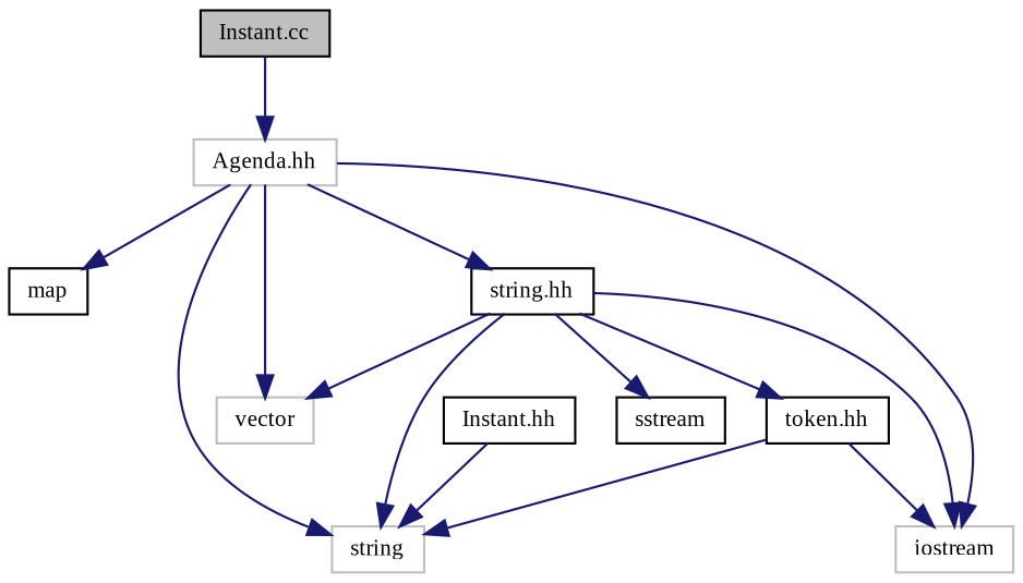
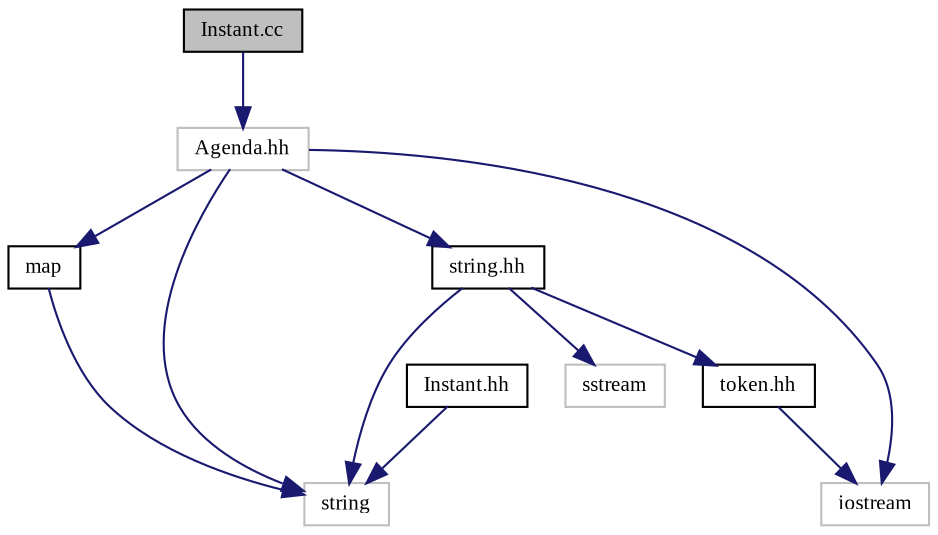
  digraph {
    fontname="Liberation Serif"
    node [color=black fillcolor=white fontname="Liberation Serif" fontsize=10 shape=record style=filled]
    edge [color=midnightblue fontname="Liberation Serif" fontsize=10 labelfontname=FreeSans labelfontsize=10 style=solid]
    n1 [fillcolor=grey75 fontcolor=black height=0.2 label="Instant.cc" width=0.4]
    n2 [color=grey75 height=0.2 label="Agenda.hh" width=0.4]
    n3 [color=grey75 height=0.2 label=iostream width=0.4]
    n4 [height=0.2 label=map width=0.4]
    n5 [color=grey75 height=0.2 label=string width=0.4]
-   n6 [color=grey75 height=0.2 label=vector width=0.4]
    n7 [height=0.2 label="string.hh" width=0.4]
    n8 [height=0.2 label="Instant.hh" width=0.4]
-   n9 [height=0.2 label=sstream width=0.4]
+   n9 [color=grey75 height=0.2 label=sstream width=0.4]
    n10 [height=0.2 label="token.hh" width=0.4]
    n1 -> n2
    n2 -> n3
    n2 -> n4
    n2 -> n5
-   n2 -> n6
    n2 -> n7
-   n7 -> n3
    n7 -> n5
-   n7 -> n6
    n7 -> n9
    n7 -> n10
    n8 -> n5
    n10 -> n3
-   n10 -> n5
+   n4 -> n5
  }
